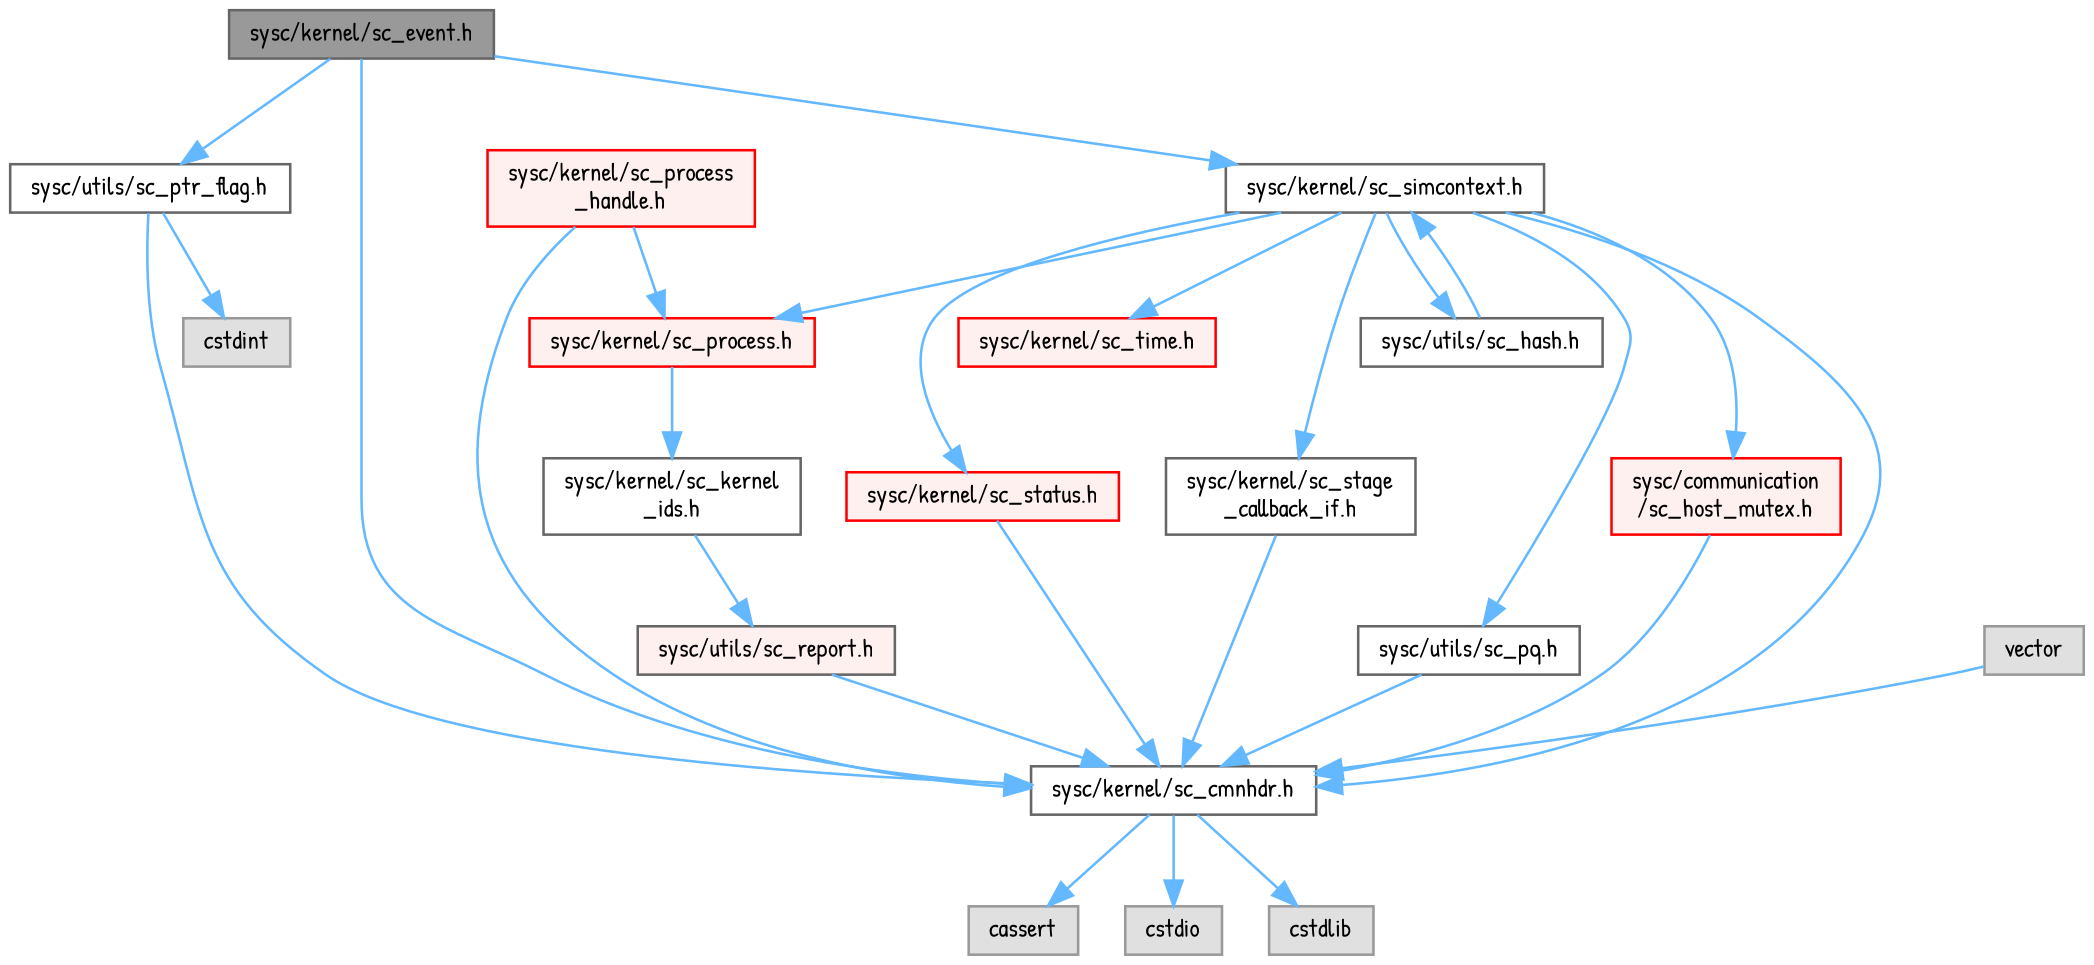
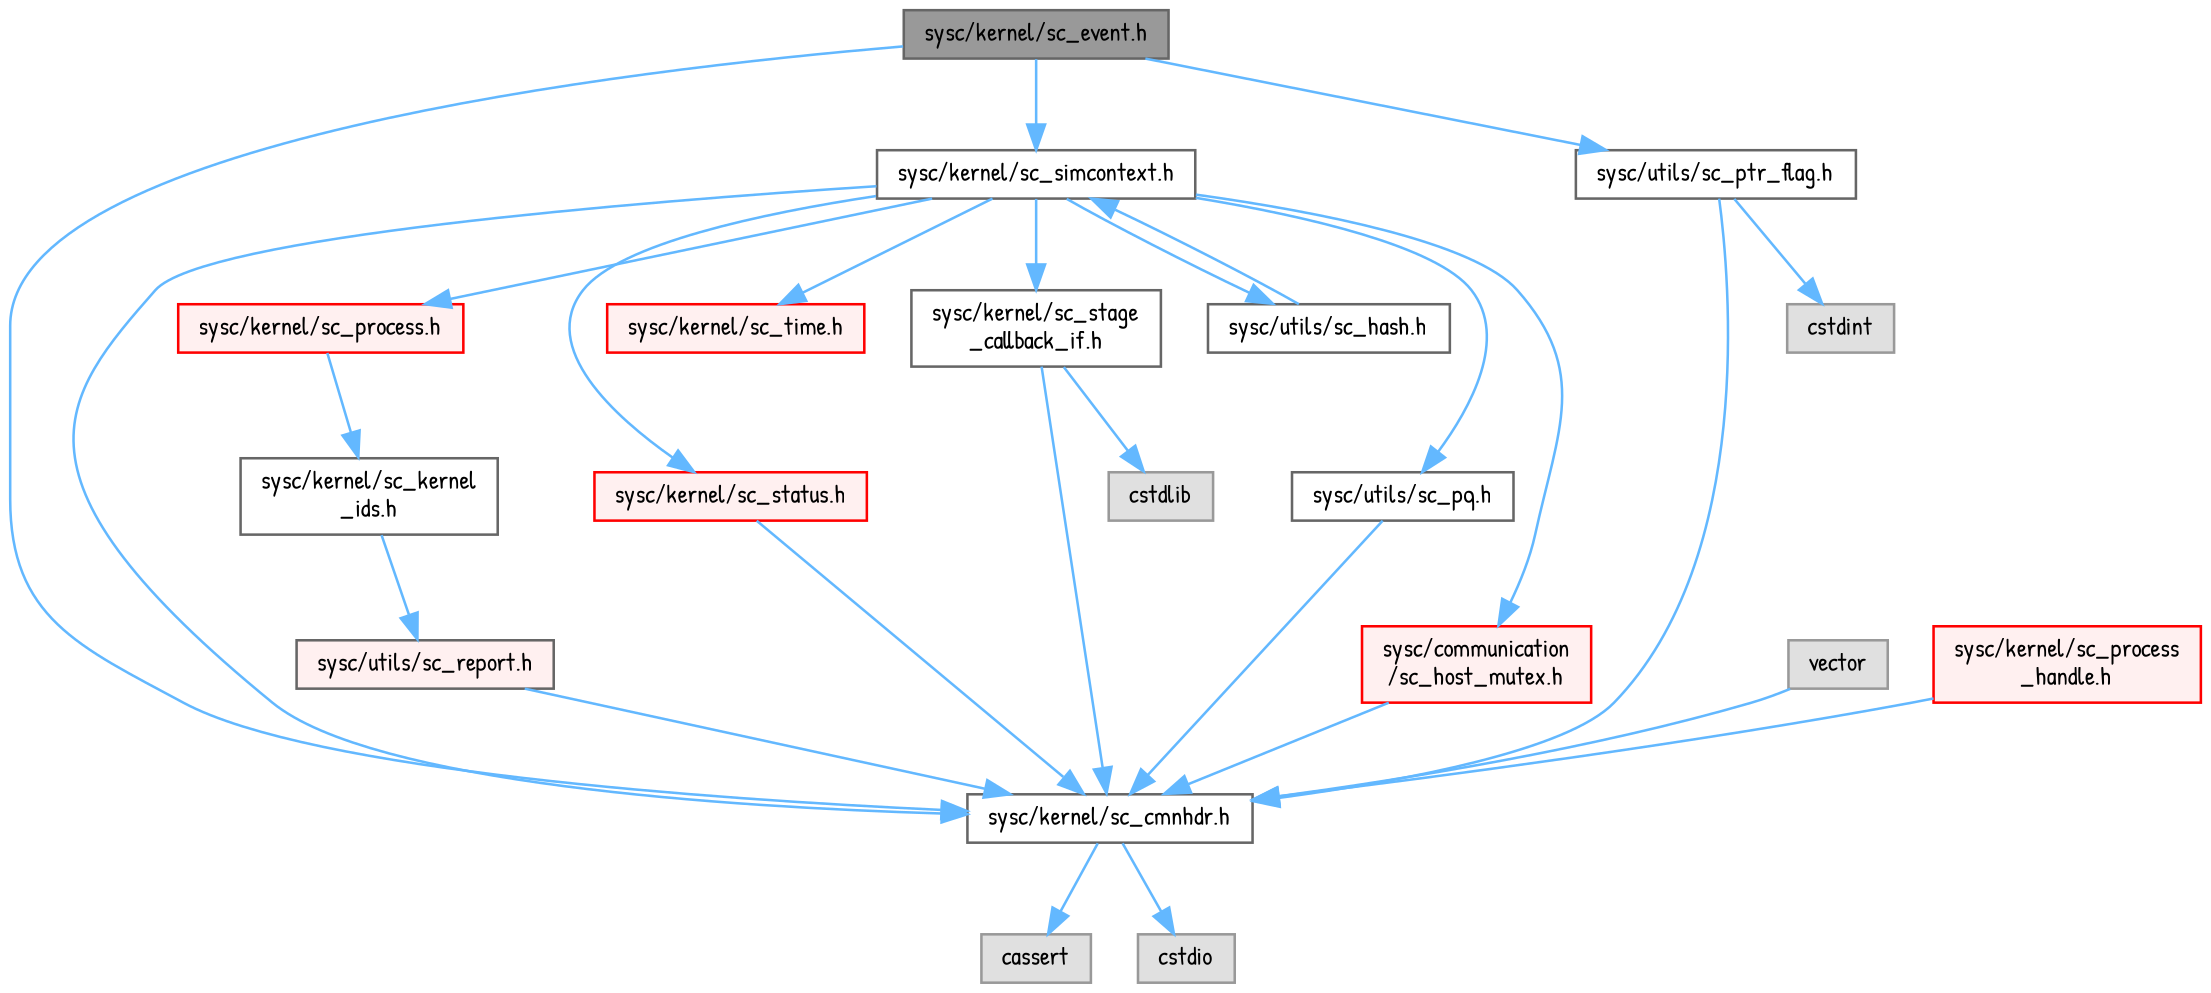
  digraph {
    fontname="Patrick Hand"
    node [color=grey40 fillcolor=white fontname="Patrick Hand" fontsize=10 shape=box style=filled]
    edge [color=steelblue1 fontname="Patrick Hand" fontsize=10 labelfontname=FreeSans labelfontsize=10 style=solid]
    n1 [color=gray40 fillcolor=grey60 fontcolor=black height=0.2 label="sysc/kernel/sc_event.h" width=0.4]
    n2 [height=0.2 label="sysc/kernel/sc_cmnhdr.h" width=0.4]
    n3 [height=0.2 label="sysc/kernel/sc_simcontext.h" width=0.4]
    n4 [height=0.2 label="sysc/utils/sc_ptr_flag.h" width=0.4]
    n5 [color=grey60 fillcolor="#E0E0E0" height=0.2 label=cassert width=0.4]
    n6 [color=grey60 fillcolor="#E0E0E0" height=0.2 label=cstdio width=0.4]
    n7 [color=grey60 fillcolor="#E0E0E0" height=0.2 label=cstdlib width=0.4]
    n8 [height=0.2 label="sysc/kernel/sc_kernel\l_ids.h" width=0.4]
    n9 [fillcolor="#FFF0F0" height=0.2 label="sysc/utils/sc_report.h" width=0.4]
    n10 [color=red fillcolor="#FFF0F0" height=0.2 label="sysc/kernel/sc_process.h" width=0.4]
    n11 [color=red fillcolor="#FFF0F0" height=0.2 label="sysc/kernel/sc_status.h" width=0.4]
    n12 [color=red fillcolor="#FFF0F0" height=0.2 label="sysc/kernel/sc_time.h" width=0.4]
    n13 [height=0.2 label="sysc/kernel/sc_stage\l_callback_if.h" width=0.4]
    n14 [height=0.2 label="sysc/utils/sc_hash.h" width=0.4]
    n15 [height=0.2 label="sysc/utils/sc_pq.h" width=0.4]
    n16 [color=red fillcolor="#FFF0F0" height=0.2 label="sysc/communication\l/sc_host_mutex.h" width=0.4]
    n17 [color=grey60 fillcolor="#E0E0E0" height=0.2 label=cstdint width=0.4]
    n18 [color=grey60 fillcolor="#E0E0E0" height=0.2 label=vector width=0.4]
    n19 [color=red fillcolor="#FFF0F0" height=0.2 label="sysc/kernel/sc_process\l_handle.h" width=0.4]
    n1 -> n2
    n1 -> n3
    n1 -> n4
    n2 -> n5
    n2 -> n6
-   n2 -> n7
+   n13 -> n7
    n3 -> n2
    n3 -> n10
    n3 -> n11
    n3 -> n12
    n3 -> n13
    n3 -> n14
    n3 -> n15
    n3 -> n16
    n4 -> n2
    n4 -> n17
    n8 -> n9
    n9 -> n2
    n10 -> n8
    n11 -> n2
    n13 -> n2
    n14 -> n3
    n15 -> n2
    n16 -> n2
    n18 -> n2
    n19 -> n2
-   n19 -> n10
  }
